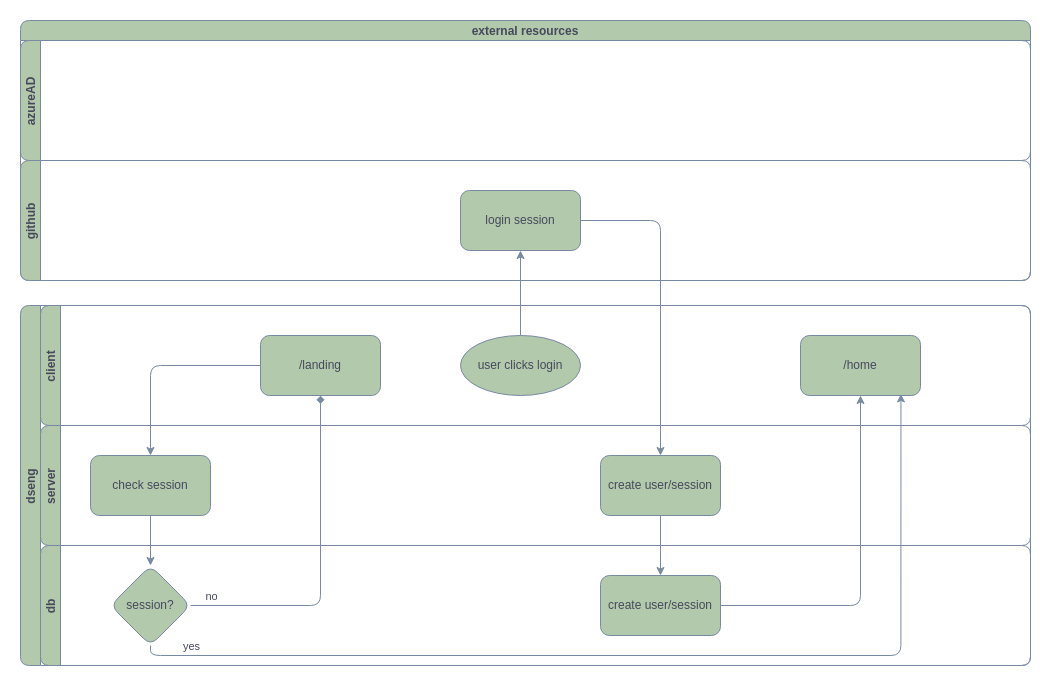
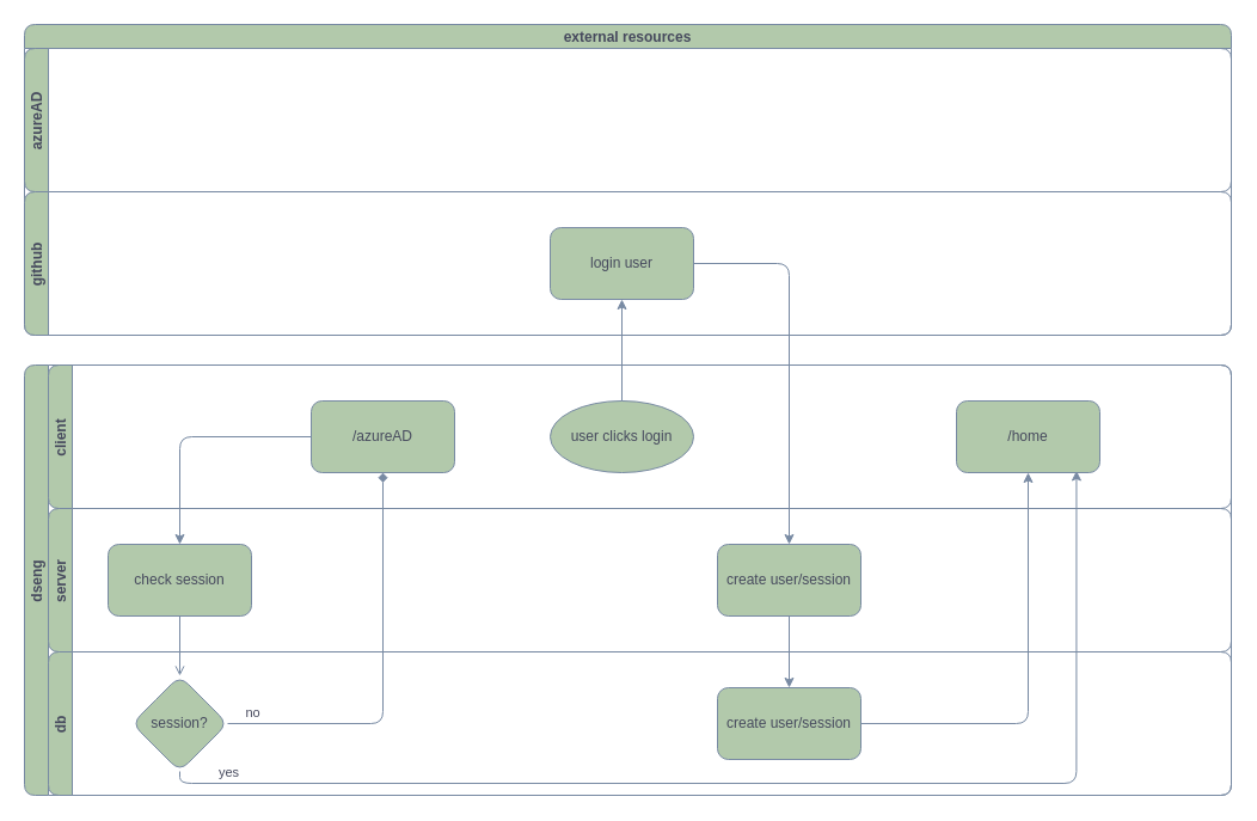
  <mxCell id="0" />
  <mxCell id="1" parent="0" />
  <mxCell id="2" value="dseng" style="swimlane;childLayout=stackLayout;resizeParent=1;resizeParentMax=0;horizontal=0;startSize=20;horizontalStack=0;fillColor=#B2C9AB;strokeColor=#788AA3;fontColor=#46495D;rounded=1;" vertex="1" parent="1"><mxGeometry x="20" y="305" width="1010" height="360" as="geometry" /></mxCell>
  <mxCell id="3" value="client" style="swimlane;startSize=20;horizontal=0;fillColor=#B2C9AB;strokeColor=#788AA3;fontColor=#46495D;rounded=1;" vertex="1" parent="2"><mxGeometry x="20" width="990" height="120" as="geometry"><mxRectangle x="20" width="990" height="20" as="alternateBounds" /></mxGeometry></mxCell>
  <mxCell id="4" value="" style="edgeStyle=orthogonalEdgeStyle;orthogonalLoop=1;jettySize=auto;html=1;strokeColor=#788AA3;fontColor=#46495D;" edge="1" parent="3" source="5" target="9"><mxGeometry relative="1" as="geometry" /></mxCell>
- <mxCell id="5" value="/landing" style="whiteSpace=wrap;html=1;fillColor=#B2C9AB;strokeColor=#788AA3;fontColor=#46495D;rounded=1;" vertex="1" parent="3"><mxGeometry x="220" y="30" width="120" height="60" as="geometry" /></mxCell>
+ <mxCell id="5" value="/azureAD" style="whiteSpace=wrap;html=1;fillColor=#B2C9AB;strokeColor=#788AA3;fontColor=#46495D;rounded=1;" vertex="1" parent="3"><mxGeometry x="220" y="30" width="120" height="60" as="geometry" /></mxCell>
  <mxCell id="6" value="user clicks login" style="ellipse;whiteSpace=wrap;html=1;fillColor=#B2C9AB;strokeColor=#788AA3;fontColor=#46495D;rounded=1;" vertex="1" parent="3"><mxGeometry x="420" y="30" width="120" height="60" as="geometry" /></mxCell>
  <mxCell id="7" value="/home" style="whiteSpace=wrap;html=1;fillColor=#B2C9AB;strokeColor=#788AA3;fontColor=#46495D;rounded=1;" vertex="1" parent="3"><mxGeometry x="760" y="30" width="120" height="60" as="geometry" /></mxCell>
  <mxCell id="8" value="server" style="swimlane;startSize=20;horizontal=0;fillColor=#B2C9AB;strokeColor=#788AA3;fontColor=#46495D;rounded=1;" vertex="1" parent="2"><mxGeometry x="20" y="120" width="990" height="120" as="geometry"><mxRectangle x="20" y="120" width="990" height="20" as="alternateBounds" /></mxGeometry></mxCell>
  <mxCell id="9" value="check session" style="whiteSpace=wrap;html=1;fillColor=#B2C9AB;strokeColor=#788AA3;fontColor=#46495D;rounded=1;" vertex="1" parent="8"><mxGeometry x="50" y="30" width="120" height="60" as="geometry" /></mxCell>
  <mxCell id="10" value="create user/session" style="whiteSpace=wrap;html=1;fillColor=#B2C9AB;strokeColor=#788AA3;fontColor=#46495D;rounded=1;" vertex="1" parent="8"><mxGeometry x="560" y="30" width="120" height="60" as="geometry" /></mxCell>
  <mxCell id="11" value="db" style="swimlane;startSize=20;horizontal=0;fillColor=#B2C9AB;strokeColor=#788AA3;fontColor=#46495D;rounded=1;" vertex="1" parent="2"><mxGeometry x="20" y="240" width="990" height="120" as="geometry" /></mxCell>
  <mxCell id="12" value="session?" style="rhombus;whiteSpace=wrap;html=1;fillColor=#B2C9AB;strokeColor=#788AA3;fontColor=#46495D;rounded=1;" vertex="1" parent="11"><mxGeometry x="70" y="20" width="80" height="80" as="geometry" /></mxCell>
  <mxCell id="13" value="create user/session" style="whiteSpace=wrap;html=1;fillColor=#B2C9AB;strokeColor=#788AA3;fontColor=#46495D;rounded=1;" vertex="1" parent="11"><mxGeometry x="560" y="30" width="120" height="60" as="geometry" /></mxCell>
  <mxCell id="14" value="" style="edgeStyle=orthogonalEdgeStyle;orthogonalLoop=1;jettySize=auto;html=1;strokeColor=#788AA3;fontColor=#46495D;endArrow=diamond;" edge="1" parent="2" source="12" target="5"><mxGeometry relative="1" as="geometry" /></mxCell>
  <mxCell id="15" value="no" style="edgeLabel;html=1;align=center;verticalAlign=middle;resizable=0;points=[];fontColor=#46495D;rounded=1;" vertex="1" connectable="0" parent="14"><mxGeometry x="0.33" relative="1" as="geometry"><mxPoint x="-110" y="86" as="offset" /></mxGeometry></mxCell>
- <mxCell id="16" value="" style="edgeStyle=orthogonalEdgeStyle;orthogonalLoop=1;jettySize=auto;html=1;strokeColor=#788AA3;fontColor=#46495D;" edge="1" parent="2" source="9" target="12"><mxGeometry relative="1" as="geometry" /></mxCell>
+ <mxCell id="16" value="" style="edgeStyle=orthogonalEdgeStyle;orthogonalLoop=1;jettySize=auto;html=1;strokeColor=#788AA3;fontColor=#46495D;endArrow=open;" edge="1" parent="2" source="9" target="12"><mxGeometry relative="1" as="geometry" /></mxCell>
  <mxCell id="17" value="" style="edgeStyle=orthogonalEdgeStyle;orthogonalLoop=1;jettySize=auto;html=1;strokeColor=#788AA3;fontColor=#46495D;" edge="1" parent="2" source="10" target="13"><mxGeometry relative="1" as="geometry" /></mxCell>
  <mxCell id="18" value="" style="edgeStyle=orthogonalEdgeStyle;orthogonalLoop=1;jettySize=auto;html=1;strokeColor=#788AA3;fontColor=#46495D;" edge="1" parent="2" source="13" target="7"><mxGeometry relative="1" as="geometry" /></mxCell>
  <mxCell id="19" style="edgeStyle=orthogonalEdgeStyle;orthogonalLoop=1;jettySize=auto;html=1;exitX=0.5;exitY=1;exitDx=0;exitDy=0;entryX=0.837;entryY=0.974;entryDx=0;entryDy=0;entryPerimeter=0;strokeColor=#788AA3;fontColor=#46495D;" edge="1" parent="2" source="12" target="7"><mxGeometry relative="1" as="geometry"><Array as="points"><mxPoint x="130" y="350" /><mxPoint x="880" y="350" /></Array></mxGeometry></mxCell>
  <mxCell id="20" value="yes" style="edgeLabel;html=1;align=center;verticalAlign=middle;resizable=0;points=[];fontColor=#46495D;rounded=1;" vertex="1" connectable="0" parent="19"><mxGeometry x="-0.486" y="2" relative="1" as="geometry"><mxPoint x="-213" y="-8" as="offset" /></mxGeometry></mxCell>
  <mxCell id="21" value="external resources" style="swimlane;childLayout=stackLayout;resizeParent=1;resizeParentMax=0;horizontal=1;startSize=20;horizontalStack=0;fillColor=#B2C9AB;strokeColor=#788AA3;fontColor=#46495D;rounded=1;" vertex="1" parent="1"><mxGeometry x="20" y="20" width="1010" height="260" as="geometry"><mxRectangle x="295" y="260" width="134" height="20" as="alternateBounds" /></mxGeometry></mxCell>
  <mxCell id="22" value="azureAD" style="swimlane;startSize=20;horizontal=0;fillColor=#B2C9AB;strokeColor=#788AA3;fontColor=#46495D;rounded=1;" vertex="1" parent="21"><mxGeometry y="20" width="1010" height="120" as="geometry"><mxRectangle y="20" width="1010" height="20" as="alternateBounds" /></mxGeometry></mxCell>
  <mxCell id="23" value="github" style="swimlane;startSize=20;horizontal=0;fillColor=#B2C9AB;strokeColor=#788AA3;fontColor=#46495D;rounded=1;" vertex="1" parent="21"><mxGeometry y="140" width="1010" height="120" as="geometry" /></mxCell>
- <mxCell id="24" value="login session" style="whiteSpace=wrap;html=1;fillColor=#B2C9AB;strokeColor=#788AA3;fontColor=#46495D;rounded=1;" vertex="1" parent="23"><mxGeometry x="440" y="30" width="120" height="60" as="geometry" /></mxCell>
+ <mxCell id="24" value="login user" style="whiteSpace=wrap;html=1;fillColor=#B2C9AB;strokeColor=#788AA3;fontColor=#46495D;rounded=1;" vertex="1" parent="23"><mxGeometry x="440" y="30" width="120" height="60" as="geometry" /></mxCell>
  <mxCell id="25" value="" style="edgeStyle=orthogonalEdgeStyle;orthogonalLoop=1;jettySize=auto;html=1;strokeColor=#788AA3;fontColor=#46495D;" edge="1" parent="1" source="6" target="24"><mxGeometry relative="1" as="geometry" /></mxCell>
  <mxCell id="26" value="" style="edgeStyle=orthogonalEdgeStyle;orthogonalLoop=1;jettySize=auto;html=1;strokeColor=#788AA3;fontColor=#46495D;" edge="1" parent="1" source="24" target="10"><mxGeometry relative="1" as="geometry" /></mxCell>
